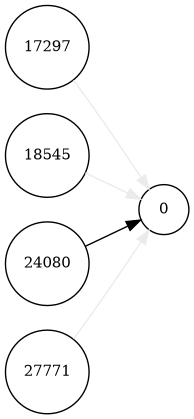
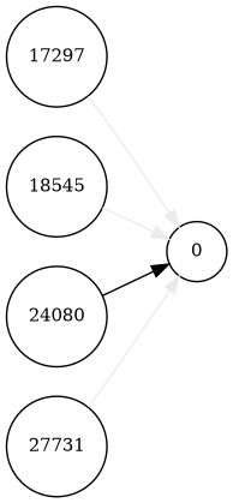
  digraph {
    rankdir=LR
    node [fontsize="11pt" shape=circle]
    edge [color="#ebebeb"]
    17297
    0
    18545
    n4 [label=24080]
-   27771
+   27771 [label=27731]
    17297 -> 0
    18545 -> 0
    n4 -> 0 [color="#000000"]
    27771 -> 0
  }
